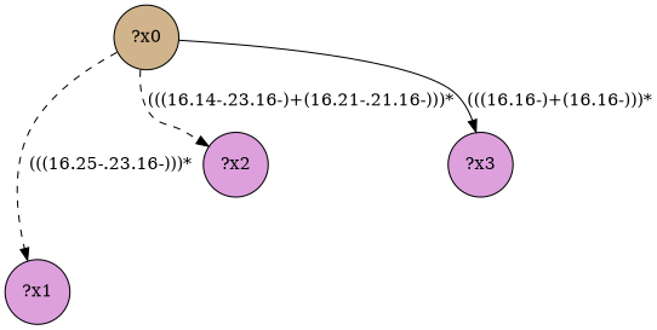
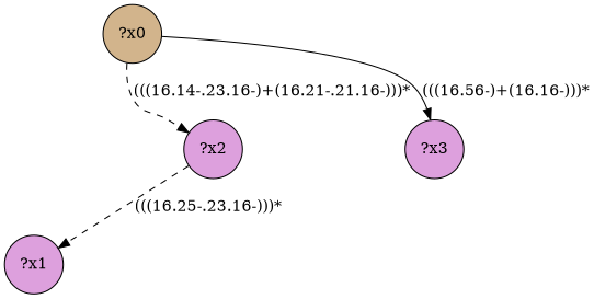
  digraph {
    node [fillcolor=plum shape=circle style="filled,"]
    edge [style=dashed]
    n1 [fillcolor=tan label="?x0"]
    n2 [label="?x1"]
    n3 [label="?x2" style=filled]
    n4 [label="?x3" style=filled]
-   n1 -> n2 [label="(((16.25-.23.16-)))*"]
+   n3 -> n2 [label="(((16.25-.23.16-)))*"]
    n1 -> n3 [label="(((16.14-.23.16-)+(16.21-.21.16-)))*"]
-   n1 -> n4 [label="(((16.16-)+(16.16-)))*" style=solid]
+   n1 -> n4 [label="(((16.56-)+(16.16-)))*" style=solid]
  }
